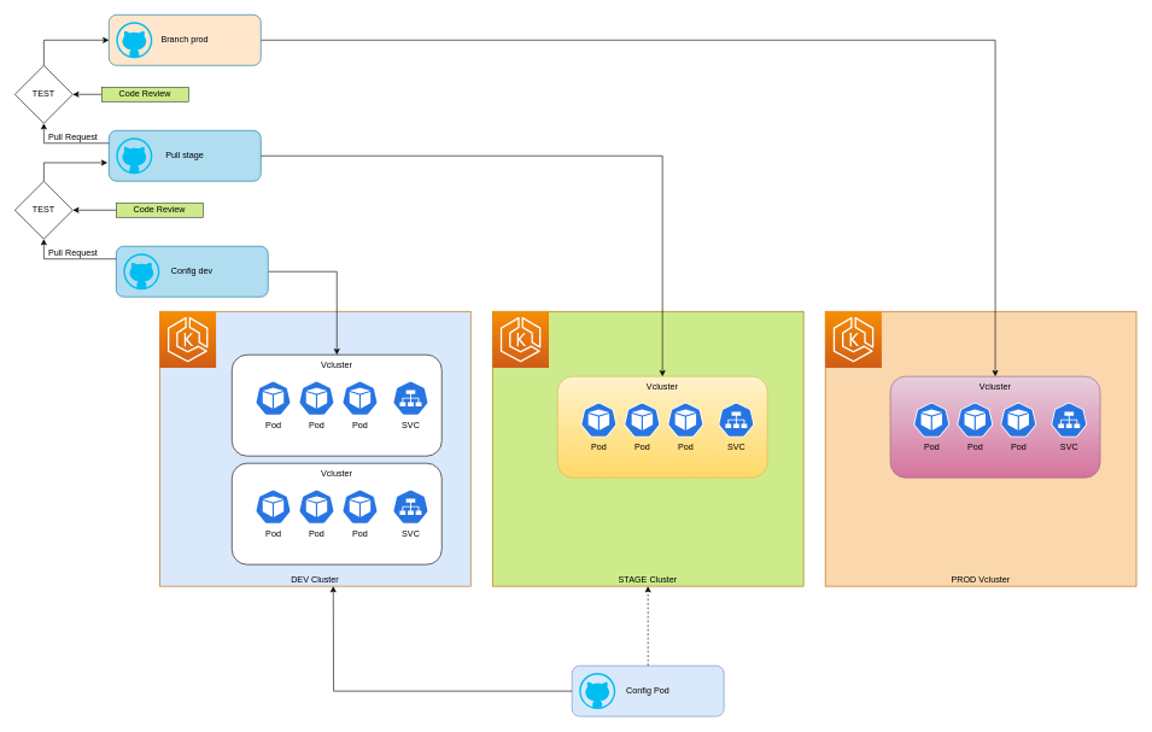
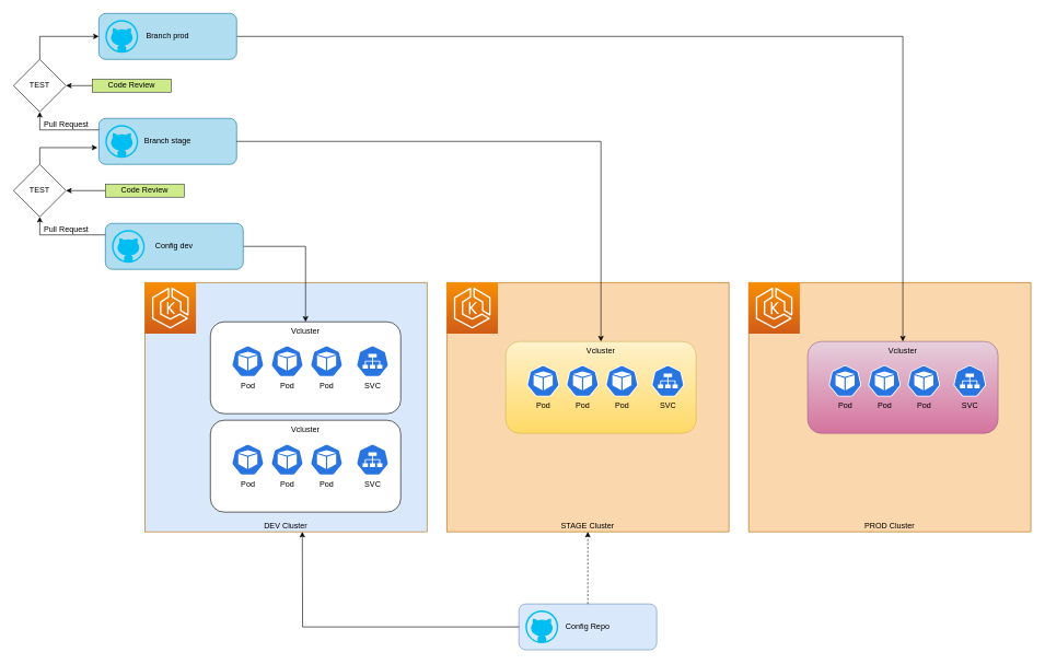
  <mxCell id="0" />
  <mxCell id="1" parent="0" />
  <mxCell id="2" value="" style="group" vertex="1" connectable="0" parent="1"><mxGeometry x="790" y="920" width="210" height="70" as="geometry" /></mxCell>
- <mxCell id="3" value="Config Pod" style="rounded=1;whiteSpace=wrap;html=1;fillColor=#dae8fc;strokeColor=#6c8ebf;" vertex="1" parent="2"><mxGeometry width="210" height="70" as="geometry" /></mxCell>
+ <mxCell id="3" value="Config Repo" style="rounded=1;whiteSpace=wrap;html=1;fillColor=#dae8fc;strokeColor=#6c8ebf;" vertex="1" parent="2"><mxGeometry width="210" height="70" as="geometry" /></mxCell>
  <mxCell id="4" value="" style="verticalLabelPosition=bottom;html=1;verticalAlign=top;align=center;strokeColor=none;fillColor=#00BEF2;shape=mxgraph.azure.github_code;pointerEvents=1;" vertex="1" parent="2"><mxGeometry x="10" y="10" width="50" height="50" as="geometry" /></mxCell>
  <mxCell id="5" value="" style="group" vertex="1" connectable="0" parent="1"><mxGeometry x="220" y="430" width="430" height="380" as="geometry" /></mxCell>
  <mxCell id="6" value="DEV Cluster" style="rounded=0;whiteSpace=wrap;html=1;verticalAlign=bottom;fillColor=#dae8fc;strokeColor=#b46504;" vertex="1" parent="5"><mxGeometry width="430" height="380" as="geometry" /></mxCell>
  <mxCell id="7" value="" style="sketch=0;points=[[0,0,0],[0.25,0,0],[0.5,0,0],[0.75,0,0],[1,0,0],[0,1,0],[0.25,1,0],[0.5,1,0],[0.75,1,0],[1,1,0],[0,0.25,0],[0,0.5,0],[0,0.75,0],[1,0.25,0],[1,0.5,0],[1,0.75,0]];outlineConnect=0;fontColor=#232F3E;gradientColor=#F78E04;gradientDirection=north;fillColor=#D05C17;strokeColor=#ffffff;dashed=0;verticalLabelPosition=bottom;verticalAlign=top;align=center;html=1;fontSize=12;fontStyle=0;aspect=fixed;shape=mxgraph.aws4.resourceIcon;resIcon=mxgraph.aws4.eks;" vertex="1" parent="5"><mxGeometry width="78" height="78" as="geometry" /></mxCell>
  <mxCell id="8" value="" style="group" vertex="1" connectable="0" parent="5"><mxGeometry x="100" y="60" width="290" height="140" as="geometry" /></mxCell>
  <mxCell id="9" value="Vcluster" style="rounded=1;whiteSpace=wrap;html=1;verticalAlign=top;" vertex="1" parent="8"><mxGeometry width="290" height="140" as="geometry" /></mxCell>
  <mxCell id="10" value="Pod" style="sketch=0;html=1;dashed=0;whitespace=wrap;fillColor=#2875E2;strokeColor=#ffffff;points=[[0.005,0.63,0],[0.1,0.2,0],[0.9,0.2,0],[0.5,0,0],[0.995,0.63,0],[0.72,0.99,0],[0.5,1,0],[0.28,0.99,0]];shape=mxgraph.kubernetes.icon;prIcon=pod;verticalAlign=top;labelPosition=center;verticalLabelPosition=bottom;align=center;" vertex="1" parent="8"><mxGeometry x="32" y="36" width="50" height="48" as="geometry" /></mxCell>
  <mxCell id="11" value="Pod" style="sketch=0;html=1;dashed=0;whitespace=wrap;fillColor=#2875E2;strokeColor=#ffffff;points=[[0.005,0.63,0],[0.1,0.2,0],[0.9,0.2,0],[0.5,0,0],[0.995,0.63,0],[0.72,0.99,0],[0.5,1,0],[0.28,0.99,0]];shape=mxgraph.kubernetes.icon;prIcon=pod;verticalAlign=top;labelPosition=center;verticalLabelPosition=bottom;align=center;" vertex="1" parent="8"><mxGeometry x="92" y="36" width="50" height="48" as="geometry" /></mxCell>
  <mxCell id="12" value="Pod" style="sketch=0;html=1;dashed=0;whitespace=wrap;fillColor=#2875E2;strokeColor=#ffffff;points=[[0.005,0.63,0],[0.1,0.2,0],[0.9,0.2,0],[0.5,0,0],[0.995,0.63,0],[0.72,0.99,0],[0.5,1,0],[0.28,0.99,0]];shape=mxgraph.kubernetes.icon;prIcon=pod;verticalAlign=top;labelPosition=center;verticalLabelPosition=bottom;align=center;" vertex="1" parent="8"><mxGeometry x="152" y="36" width="50" height="48" as="geometry" /></mxCell>
  <mxCell id="13" value="SVC" style="sketch=0;html=1;dashed=0;whitespace=wrap;fillColor=#2875E2;strokeColor=#ffffff;points=[[0.005,0.63,0],[0.1,0.2,0],[0.9,0.2,0],[0.5,0,0],[0.995,0.63,0],[0.72,0.99,0],[0.5,1,0],[0.28,0.99,0]];shape=mxgraph.kubernetes.icon;prIcon=svc;verticalAlign=top;labelPosition=center;verticalLabelPosition=bottom;align=center;" vertex="1" parent="8"><mxGeometry x="222" y="36" width="50" height="48" as="geometry" /></mxCell>
  <mxCell id="14" value="" style="group" vertex="1" connectable="0" parent="5"><mxGeometry x="100" y="210" width="290" height="140" as="geometry" /></mxCell>
  <mxCell id="15" value="Vcluster" style="rounded=1;whiteSpace=wrap;html=1;verticalAlign=top;" vertex="1" parent="14"><mxGeometry width="290" height="140" as="geometry" /></mxCell>
  <mxCell id="16" value="Pod" style="sketch=0;html=1;dashed=0;whitespace=wrap;fillColor=#2875E2;strokeColor=#ffffff;points=[[0.005,0.63,0],[0.1,0.2,0],[0.9,0.2,0],[0.5,0,0],[0.995,0.63,0],[0.72,0.99,0],[0.5,1,0],[0.28,0.99,0]];shape=mxgraph.kubernetes.icon;prIcon=pod;verticalAlign=top;labelPosition=center;verticalLabelPosition=bottom;align=center;" vertex="1" parent="14"><mxGeometry x="32" y="36" width="50" height="48" as="geometry" /></mxCell>
  <mxCell id="17" value="Pod" style="sketch=0;html=1;dashed=0;whitespace=wrap;fillColor=#2875E2;strokeColor=#ffffff;points=[[0.005,0.63,0],[0.1,0.2,0],[0.9,0.2,0],[0.5,0,0],[0.995,0.63,0],[0.72,0.99,0],[0.5,1,0],[0.28,0.99,0]];shape=mxgraph.kubernetes.icon;prIcon=pod;verticalAlign=top;labelPosition=center;verticalLabelPosition=bottom;align=center;" vertex="1" parent="14"><mxGeometry x="92" y="36" width="50" height="48" as="geometry" /></mxCell>
  <mxCell id="18" value="Pod" style="sketch=0;html=1;dashed=0;whitespace=wrap;fillColor=#2875E2;strokeColor=#ffffff;points=[[0.005,0.63,0],[0.1,0.2,0],[0.9,0.2,0],[0.5,0,0],[0.995,0.63,0],[0.72,0.99,0],[0.5,1,0],[0.28,0.99,0]];shape=mxgraph.kubernetes.icon;prIcon=pod;verticalAlign=top;labelPosition=center;verticalLabelPosition=bottom;align=center;" vertex="1" parent="14"><mxGeometry x="152" y="36" width="50" height="48" as="geometry" /></mxCell>
  <mxCell id="19" value="SVC" style="sketch=0;html=1;dashed=0;whitespace=wrap;fillColor=#2875E2;strokeColor=#ffffff;points=[[0.005,0.63,0],[0.1,0.2,0],[0.9,0.2,0],[0.5,0,0],[0.995,0.63,0],[0.72,0.99,0],[0.5,1,0],[0.28,0.99,0]];shape=mxgraph.kubernetes.icon;prIcon=svc;verticalAlign=top;labelPosition=center;verticalLabelPosition=bottom;align=center;" vertex="1" parent="14"><mxGeometry x="222" y="36" width="50" height="48" as="geometry" /></mxCell>
  <mxCell id="20" value="" style="group" vertex="1" connectable="0" parent="1"><mxGeometry x="680" y="430" width="430" height="380" as="geometry" /></mxCell>
- <mxCell id="21" value="STAGE Cluster" style="rounded=0;whiteSpace=wrap;html=1;verticalAlign=bottom;fillColor=#cdeb8b;strokeColor=#b46504;" vertex="1" parent="20"><mxGeometry width="430" height="380" as="geometry" /></mxCell>
+ <mxCell id="21" value="STAGE Cluster" style="rounded=0;whiteSpace=wrap;html=1;verticalAlign=bottom;fillColor=#fad7ac;strokeColor=#b46504;" vertex="1" parent="20"><mxGeometry width="430" height="380" as="geometry" /></mxCell>
  <mxCell id="22" value="" style="sketch=0;points=[[0,0,0],[0.25,0,0],[0.5,0,0],[0.75,0,0],[1,0,0],[0,1,0],[0.25,1,0],[0.5,1,0],[0.75,1,0],[1,1,0],[0,0.25,0],[0,0.5,0],[0,0.75,0],[1,0.25,0],[1,0.5,0],[1,0.75,0]];outlineConnect=0;fontColor=#232F3E;gradientColor=#F78E04;gradientDirection=north;fillColor=#D05C17;strokeColor=#ffffff;dashed=0;verticalLabelPosition=bottom;verticalAlign=top;align=center;html=1;fontSize=12;fontStyle=0;aspect=fixed;shape=mxgraph.aws4.resourceIcon;resIcon=mxgraph.aws4.eks;" vertex="1" parent="20"><mxGeometry width="78" height="78" as="geometry" /></mxCell>
  <mxCell id="23" value="" style="group" vertex="1" connectable="0" parent="20"><mxGeometry x="90" y="90" width="290" height="140" as="geometry" /></mxCell>
  <mxCell id="24" value="Vcluster" style="rounded=1;whiteSpace=wrap;html=1;verticalAlign=top;fillColor=#fff2cc;strokeColor=#d6b656;gradientColor=#ffd966;" vertex="1" parent="23"><mxGeometry width="290" height="140" as="geometry" /></mxCell>
  <mxCell id="25" value="Pod" style="sketch=0;html=1;dashed=0;whitespace=wrap;fillColor=#2875E2;strokeColor=#ffffff;points=[[0.005,0.63,0],[0.1,0.2,0],[0.9,0.2,0],[0.5,0,0],[0.995,0.63,0],[0.72,0.99,0],[0.5,1,0],[0.28,0.99,0]];shape=mxgraph.kubernetes.icon;prIcon=pod;verticalAlign=top;labelPosition=center;verticalLabelPosition=bottom;align=center;" vertex="1" parent="23"><mxGeometry x="32" y="36" width="50" height="48" as="geometry" /></mxCell>
  <mxCell id="26" value="Pod" style="sketch=0;html=1;dashed=0;whitespace=wrap;fillColor=#2875E2;strokeColor=#ffffff;points=[[0.005,0.63,0],[0.1,0.2,0],[0.9,0.2,0],[0.5,0,0],[0.995,0.63,0],[0.72,0.99,0],[0.5,1,0],[0.28,0.99,0]];shape=mxgraph.kubernetes.icon;prIcon=pod;verticalAlign=top;labelPosition=center;verticalLabelPosition=bottom;align=center;" vertex="1" parent="23"><mxGeometry x="92" y="36" width="50" height="48" as="geometry" /></mxCell>
  <mxCell id="27" value="Pod" style="sketch=0;html=1;dashed=0;whitespace=wrap;fillColor=#2875E2;strokeColor=#ffffff;points=[[0.005,0.63,0],[0.1,0.2,0],[0.9,0.2,0],[0.5,0,0],[0.995,0.63,0],[0.72,0.99,0],[0.5,1,0],[0.28,0.99,0]];shape=mxgraph.kubernetes.icon;prIcon=pod;verticalAlign=top;labelPosition=center;verticalLabelPosition=bottom;align=center;" vertex="1" parent="23"><mxGeometry x="152" y="36" width="50" height="48" as="geometry" /></mxCell>
  <mxCell id="28" value="SVC" style="sketch=0;html=1;dashed=0;whitespace=wrap;fillColor=#2875E2;strokeColor=#ffffff;points=[[0.005,0.63,0],[0.1,0.2,0],[0.9,0.2,0],[0.5,0,0],[0.995,0.63,0],[0.72,0.99,0],[0.5,1,0],[0.28,0.99,0]];shape=mxgraph.kubernetes.icon;prIcon=svc;verticalAlign=top;labelPosition=center;verticalLabelPosition=bottom;align=center;" vertex="1" parent="23"><mxGeometry x="222" y="36" width="50" height="48" as="geometry" /></mxCell>
  <mxCell id="29" value="" style="group" vertex="1" connectable="0" parent="1"><mxGeometry x="1140" y="430" width="430" height="380" as="geometry" /></mxCell>
- <mxCell id="30" value="PROD Vcluster" style="rounded=0;whiteSpace=wrap;html=1;verticalAlign=bottom;fillColor=#fad7ac;strokeColor=#b46504;" vertex="1" parent="29"><mxGeometry width="430" height="380" as="geometry" /></mxCell>
+ <mxCell id="30" value="PROD Cluster" style="rounded=0;whiteSpace=wrap;html=1;verticalAlign=bottom;fillColor=#fad7ac;strokeColor=#b46504;" vertex="1" parent="29"><mxGeometry width="430" height="380" as="geometry" /></mxCell>
  <mxCell id="31" value="" style="sketch=0;points=[[0,0,0],[0.25,0,0],[0.5,0,0],[0.75,0,0],[1,0,0],[0,1,0],[0.25,1,0],[0.5,1,0],[0.75,1,0],[1,1,0],[0,0.25,0],[0,0.5,0],[0,0.75,0],[1,0.25,0],[1,0.5,0],[1,0.75,0]];outlineConnect=0;fontColor=#232F3E;gradientColor=#F78E04;gradientDirection=north;fillColor=#D05C17;strokeColor=#ffffff;dashed=0;verticalLabelPosition=bottom;verticalAlign=top;align=center;html=1;fontSize=12;fontStyle=0;aspect=fixed;shape=mxgraph.aws4.resourceIcon;resIcon=mxgraph.aws4.eks;" vertex="1" parent="29"><mxGeometry width="78" height="78" as="geometry" /></mxCell>
  <mxCell id="32" value="" style="group" vertex="1" connectable="0" parent="29"><mxGeometry x="90" y="90" width="290" height="140" as="geometry" /></mxCell>
  <mxCell id="33" value="Vcluster" style="rounded=1;whiteSpace=wrap;html=1;verticalAlign=top;fillColor=#e6d0de;gradientColor=#d5739d;strokeColor=#996185;" vertex="1" parent="32"><mxGeometry width="290" height="140" as="geometry" /></mxCell>
  <mxCell id="34" value="Pod" style="sketch=0;html=1;dashed=0;whitespace=wrap;fillColor=#2875E2;strokeColor=#ffffff;points=[[0.005,0.63,0],[0.1,0.2,0],[0.9,0.2,0],[0.5,0,0],[0.995,0.63,0],[0.72,0.99,0],[0.5,1,0],[0.28,0.99,0]];shape=mxgraph.kubernetes.icon;prIcon=pod;verticalAlign=top;labelPosition=center;verticalLabelPosition=bottom;align=center;" vertex="1" parent="32"><mxGeometry x="32" y="36" width="50" height="48" as="geometry" /></mxCell>
  <mxCell id="35" value="Pod" style="sketch=0;html=1;dashed=0;whitespace=wrap;fillColor=#2875E2;strokeColor=#ffffff;points=[[0.005,0.63,0],[0.1,0.2,0],[0.9,0.2,0],[0.5,0,0],[0.995,0.63,0],[0.72,0.99,0],[0.5,1,0],[0.28,0.99,0]];shape=mxgraph.kubernetes.icon;prIcon=pod;verticalAlign=top;labelPosition=center;verticalLabelPosition=bottom;align=center;" vertex="1" parent="32"><mxGeometry x="92" y="36" width="50" height="48" as="geometry" /></mxCell>
  <mxCell id="36" value="Pod" style="sketch=0;html=1;dashed=0;whitespace=wrap;fillColor=#2875E2;strokeColor=#ffffff;points=[[0.005,0.63,0],[0.1,0.2,0],[0.9,0.2,0],[0.5,0,0],[0.995,0.63,0],[0.72,0.99,0],[0.5,1,0],[0.28,0.99,0]];shape=mxgraph.kubernetes.icon;prIcon=pod;verticalAlign=top;labelPosition=center;verticalLabelPosition=bottom;align=center;" vertex="1" parent="32"><mxGeometry x="152" y="36" width="50" height="48" as="geometry" /></mxCell>
  <mxCell id="37" value="SVC" style="sketch=0;html=1;dashed=0;whitespace=wrap;fillColor=#2875E2;strokeColor=#ffffff;points=[[0.005,0.63,0],[0.1,0.2,0],[0.9,0.2,0],[0.5,0,0],[0.995,0.63,0],[0.72,0.99,0],[0.5,1,0],[0.28,0.99,0]];shape=mxgraph.kubernetes.icon;prIcon=svc;verticalAlign=top;labelPosition=center;verticalLabelPosition=bottom;align=center;" vertex="1" parent="32"><mxGeometry x="222" y="36" width="50" height="48" as="geometry" /></mxCell>
  <mxCell id="38" value="" style="group" vertex="1" connectable="0" parent="1"><mxGeometry x="150" y="180" width="210" height="70" as="geometry" /></mxCell>
- <mxCell id="39" value="Pull stage" style="rounded=1;whiteSpace=wrap;html=1;fillColor=#b1ddf0;strokeColor=#10739e;" vertex="1" parent="38"><mxGeometry width="210" height="70" as="geometry" /></mxCell>
+ <mxCell id="39" value="Branch stage" style="rounded=1;whiteSpace=wrap;html=1;fillColor=#b1ddf0;strokeColor=#10739e;" vertex="1" parent="38"><mxGeometry width="210" height="70" as="geometry" /></mxCell>
  <mxCell id="40" value="" style="verticalLabelPosition=bottom;html=1;verticalAlign=top;align=center;strokeColor=none;fillColor=#00BEF2;shape=mxgraph.azure.github_code;pointerEvents=1;" vertex="1" parent="38"><mxGeometry x="10" y="10" width="50" height="50" as="geometry" /></mxCell>
  <mxCell id="41" style="edgeStyle=orthogonalEdgeStyle;rounded=0;orthogonalLoop=1;jettySize=auto;html=1;exitX=0;exitY=0.5;exitDx=0;exitDy=0;" edge="1" parent="1" source="3"><mxGeometry relative="1" as="geometry"><mxPoint x="460" y="810" as="targetPoint" /></mxGeometry></mxCell>
  <mxCell id="42" style="edgeStyle=orthogonalEdgeStyle;rounded=0;orthogonalLoop=1;jettySize=auto;html=1;exitX=0.5;exitY=0;exitDx=0;exitDy=0;dashed=1;" edge="1" parent="1" source="3" target="21"><mxGeometry relative="1" as="geometry" /></mxCell>
  <mxCell id="43" style="edgeStyle=orthogonalEdgeStyle;rounded=0;orthogonalLoop=1;jettySize=auto;html=1;exitX=1;exitY=0.5;exitDx=0;exitDy=0;entryX=0.5;entryY=0;entryDx=0;entryDy=0;" edge="1" parent="1" source="50" target="9"><mxGeometry relative="1" as="geometry" /></mxCell>
  <mxCell id="44" style="edgeStyle=orthogonalEdgeStyle;rounded=0;orthogonalLoop=1;jettySize=auto;html=1;exitX=1;exitY=0.5;exitDx=0;exitDy=0;entryX=0.5;entryY=0;entryDx=0;entryDy=0;" edge="1" parent="1" source="39" target="24"><mxGeometry relative="1" as="geometry" /></mxCell>
  <mxCell id="45" style="edgeStyle=orthogonalEdgeStyle;rounded=0;orthogonalLoop=1;jettySize=auto;html=1;exitX=1;exitY=0.5;exitDx=0;exitDy=0;entryX=0.5;entryY=0;entryDx=0;entryDy=0;" edge="1" parent="1" source="47" target="33"><mxGeometry relative="1" as="geometry" /></mxCell>
  <mxCell id="46" value="" style="group" vertex="1" connectable="0" parent="1"><mxGeometry x="150" y="20" width="210" height="70" as="geometry" /></mxCell>
- <mxCell id="47" value="Branch prod" style="rounded=1;whiteSpace=wrap;html=1;fillColor=#ffe6cc;strokeColor=#10739e;" vertex="1" parent="46"><mxGeometry width="210" height="70" as="geometry" /></mxCell>
+ <mxCell id="47" value="Branch prod" style="rounded=1;whiteSpace=wrap;html=1;fillColor=#b1ddf0;strokeColor=#10739e;" vertex="1" parent="46"><mxGeometry width="210" height="70" as="geometry" /></mxCell>
  <mxCell id="48" value="" style="verticalLabelPosition=bottom;html=1;verticalAlign=top;align=center;strokeColor=none;fillColor=#00BEF2;shape=mxgraph.azure.github_code;pointerEvents=1;" vertex="1" parent="46"><mxGeometry x="10" y="10" width="50" height="50" as="geometry" /></mxCell>
  <mxCell id="49" value="" style="group" vertex="1" connectable="0" parent="1"><mxGeometry x="160" y="340" width="210" height="70" as="geometry" /></mxCell>
  <mxCell id="50" value="Config dev" style="rounded=1;whiteSpace=wrap;html=1;fillColor=#b1ddf0;strokeColor=#10739e;" vertex="1" parent="49"><mxGeometry width="210" height="70" as="geometry" /></mxCell>
  <mxCell id="51" value="" style="verticalLabelPosition=bottom;html=1;verticalAlign=top;align=center;strokeColor=none;fillColor=#00BEF2;shape=mxgraph.azure.github_code;pointerEvents=1;" vertex="1" parent="49"><mxGeometry x="10" y="10" width="50" height="50" as="geometry" /></mxCell>
  <mxCell id="52" style="edgeStyle=orthogonalEdgeStyle;rounded=0;orthogonalLoop=1;jettySize=auto;html=1;exitX=0.5;exitY=0;exitDx=0;exitDy=0;entryX=-0.01;entryY=0.636;entryDx=0;entryDy=0;entryPerimeter=0;" edge="1" parent="1" source="53" target="39"><mxGeometry relative="1" as="geometry" /></mxCell>
  <mxCell id="53" value="TEST" style="rhombus;whiteSpace=wrap;html=1;fillColor=default;" vertex="1" parent="1"><mxGeometry x="20" y="250" width="80" height="80" as="geometry" /></mxCell>
  <mxCell id="54" style="edgeStyle=orthogonalEdgeStyle;rounded=0;orthogonalLoop=1;jettySize=auto;html=1;exitX=0;exitY=0.25;exitDx=0;exitDy=0;entryX=0.5;entryY=1;entryDx=0;entryDy=0;" edge="1" parent="1" source="50" target="53"><mxGeometry relative="1" as="geometry" /></mxCell>
  <mxCell id="55" style="edgeStyle=orthogonalEdgeStyle;rounded=0;orthogonalLoop=1;jettySize=auto;html=1;exitX=0.5;exitY=0;exitDx=0;exitDy=0;entryX=0;entryY=0.5;entryDx=0;entryDy=0;" edge="1" parent="1" source="56" target="47"><mxGeometry relative="1" as="geometry"><mxPoint x="70" y="50" as="targetPoint" /></mxGeometry></mxCell>
  <mxCell id="56" value="TEST" style="rhombus;whiteSpace=wrap;html=1;fillColor=default;" vertex="1" parent="1"><mxGeometry x="20" y="90" width="80" height="80" as="geometry" /></mxCell>
  <mxCell id="57" style="edgeStyle=orthogonalEdgeStyle;rounded=0;orthogonalLoop=1;jettySize=auto;html=1;exitX=0;exitY=0.25;exitDx=0;exitDy=0;entryX=0.5;entryY=1;entryDx=0;entryDy=0;" edge="1" parent="1" source="39" target="56"><mxGeometry relative="1" as="geometry" /></mxCell>
  <mxCell id="58" value="Pull Request" style="text;html=1;align=center;verticalAlign=middle;resizable=0;points=[];autosize=1;strokeColor=none;fillColor=none;" vertex="1" parent="1"><mxGeometry x="60" y="180" width="80" height="20" as="geometry" /></mxCell>
  <mxCell id="59" style="edgeStyle=orthogonalEdgeStyle;rounded=0;orthogonalLoop=1;jettySize=auto;html=1;exitX=0;exitY=0.5;exitDx=0;exitDy=0;" edge="1" parent="1" source="60" target="56"><mxGeometry relative="1" as="geometry" /></mxCell>
  <mxCell id="60" value="Code Review" style="rounded=0;whiteSpace=wrap;html=1;fillColor=#cdeb8b;strokeColor=#36393d;" vertex="1" parent="1"><mxGeometry x="140" y="120" width="120" height="20" as="geometry" /></mxCell>
  <mxCell id="61" style="edgeStyle=orthogonalEdgeStyle;rounded=0;orthogonalLoop=1;jettySize=auto;html=1;exitX=0;exitY=0.5;exitDx=0;exitDy=0;entryX=1;entryY=0.5;entryDx=0;entryDy=0;" edge="1" parent="1" source="62" target="53"><mxGeometry relative="1" as="geometry" /></mxCell>
  <mxCell id="62" value="Code Review" style="rounded=0;whiteSpace=wrap;html=1;fillColor=#cdeb8b;strokeColor=#36393d;" vertex="1" parent="1"><mxGeometry x="160" y="280" width="120" height="20" as="geometry" /></mxCell>
  <mxCell id="63" value="Pull Request" style="text;html=1;align=center;verticalAlign=middle;resizable=0;points=[];autosize=1;strokeColor=none;fillColor=none;" vertex="1" parent="1"><mxGeometry x="60" y="340" width="80" height="20" as="geometry" /></mxCell>
